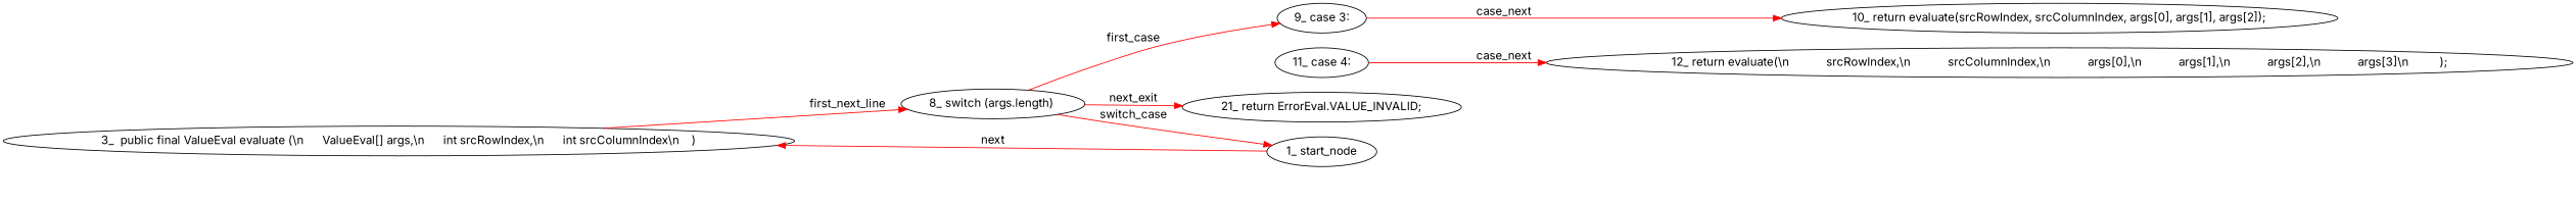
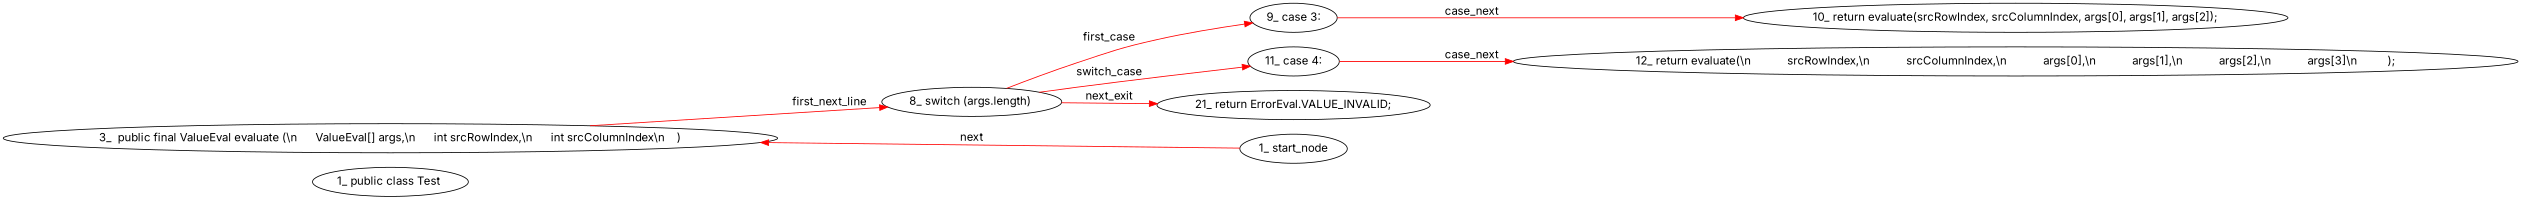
  digraph {
    fontname=Inter
    rankdir=LR
    node [fontname=Inter type_label=return]
    edge [color=red controlflow_type=switch_case edge_type=CFG_edge fontname=Inter]
+   n1 [label="1_\ public\ class\ Test\ " type_label=class_declaration]
    n2 [label="3_\ \ public\ final\ ValueEval\ evaluate\ \(\\n\ \ \ \ \ \ ValueEval\[\]\ args,\\n\ \ \ \ \ \ int\ srcRowIndex,\\n\ \ \ \ \ \ int\ srcColumnIndex\\n\ \ \ \ \)" type_label=method_declaration]
    n3 [label="8_\ switch\ \(args\.length\)\ " type_label=switch]
    n4 [label="9_\ case\ 3:" type_label=case]
    n5 [label="11_\ case\ 4:" type_label=case]
    n6 [label="21_\ return\ ErrorEval\.VALUE_INVALID;"]
    n7 [label="10_\ return\ evaluate\(srcRowIndex,\ srcColumnIndex,\ args\[0\],\ args\[1\],\ args\[2\]\);"]
    n8 [label="12_\ return\ evaluate\(\\n\ \ \ \ \ \ \ \ \ \ \ \ srcRowIndex,\\n\ \ \ \ \ \ \ \ \ \ \ \ srcColumnIndex,\\n\ \ \ \ \ \ \ \ \ \ \ \ args\[0\],\\n\ \ \ \ \ \ \ \ \ \ \ \ args\[1\],\\n\ \ \ \ \ \ \ \ \ \ \ \ args\[2\],\\n\ \ \ \ \ \ \ \ \ \ \ \ args\[3\]\\n\ \ \ \ \ \ \ \ \ \ \);"]
    n9 [label="1_\ start_node" type_label=start]
    n2 -> n3 [controlflow_type=first_next_line label=first_next_line]
    n3 -> n4 [label=first_case]
-   n3 -> n9 [label=switch_case]
+   n3 -> n5 [label=switch_case]
    n3 -> n6 [controlflow_type=switch_exit label=next_exit]
    n4 -> n7 [controlflow_type=case_next label=case_next]
    n5 -> n8 [controlflow_type=case_next label=case_next]
    n9 -> n2 [controlflow_type=next label=next]
  }
